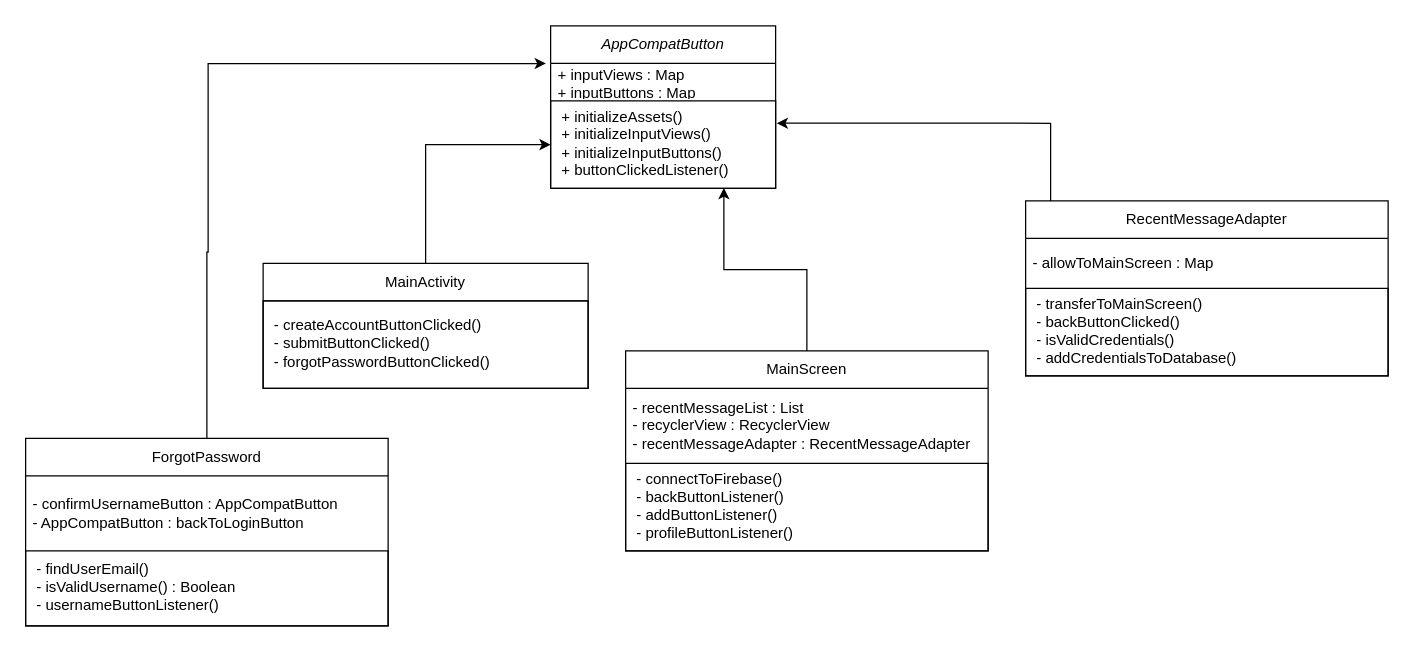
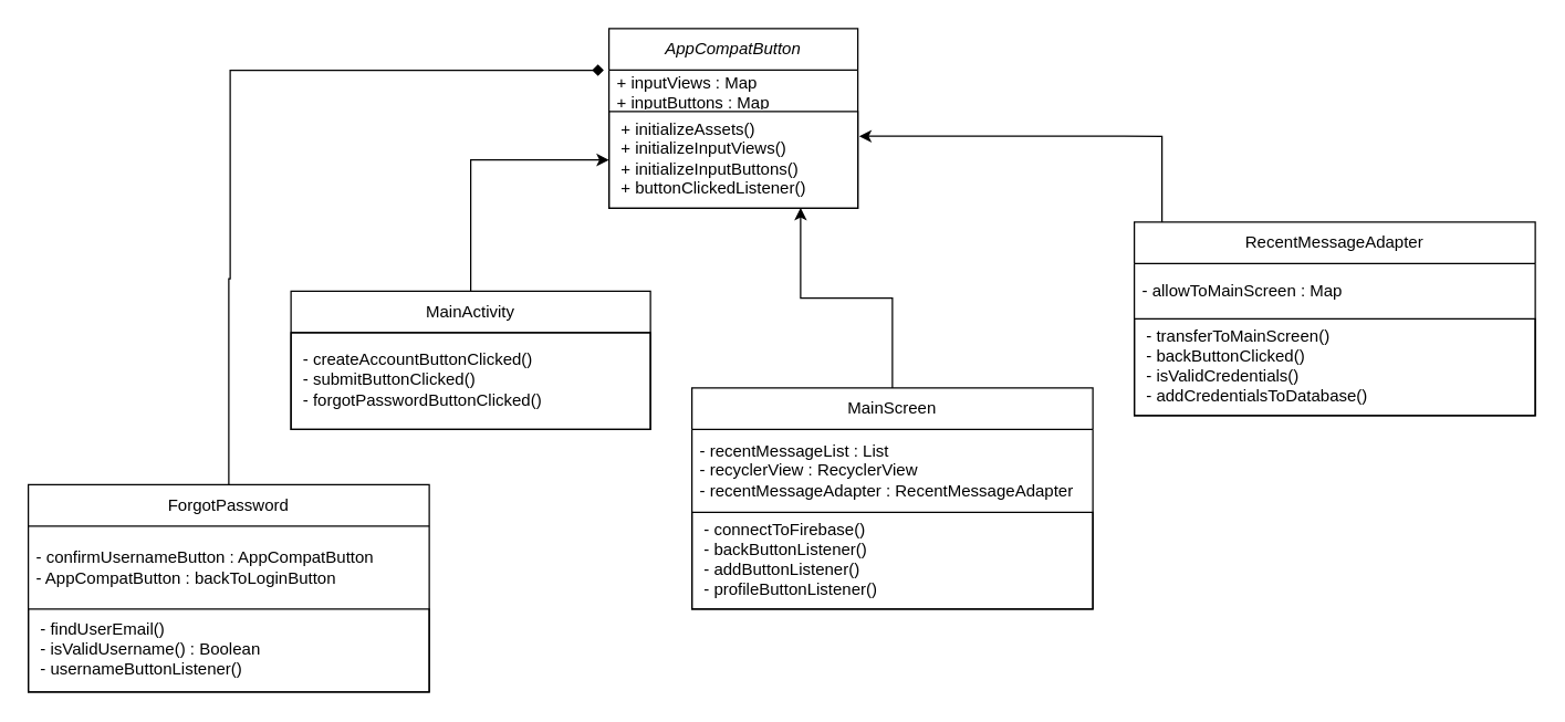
  <mxCell id="0" />
  <mxCell id="1" parent="0" />
  <mxCell id="2" value="&lt;i&gt;AppCompatButton&lt;/i&gt;" style="swimlane;fontStyle=0;childLayout=stackLayout;horizontal=1;startSize=30;horizontalStack=0;resizeParent=1;resizeParentMax=0;resizeLast=0;collapsible=1;marginBottom=0;whiteSpace=wrap;html=1;" vertex="1" parent="1"><mxGeometry x="440" y="20" width="180" height="130" as="geometry" /></mxCell>
  <mxCell id="3" value="+ inputViews : Map&lt;br&gt;+ inputButtons : Map" style="text;strokeColor=none;fillColor=none;align=left;verticalAlign=middle;spacingLeft=4;spacingRight=4;overflow=hidden;points=[[0,0.5],[1,0.5]];portConstraint=eastwest;rotatable=0;whiteSpace=wrap;html=1;" vertex="1" parent="2"><mxGeometry y="30" width="180" height="30" as="geometry" /></mxCell>
  <mxCell id="4" value="+ initializeAssets()&lt;br&gt;+ initializeInputViews()&lt;br style=&quot;--tw-border-spacing-x: 0; --tw-border-spacing-y: 0; --tw-translate-x: 0; --tw-translate-y: 0; --tw-rotate: 0; --tw-skew-x: 0; --tw-skew-y: 0; --tw-scale-x: 1; --tw-scale-y: 1; --tw-pan-x: ; --tw-pan-y: ; --tw-pinch-zoom: ; --tw-scroll-snap-strictness: proximity; --tw-gradient-from-position: ; --tw-gradient-via-position: ; --tw-gradient-to-position: ; --tw-ordinal: ; --tw-slashed-zero: ; --tw-numeric-figure: ; --tw-numeric-spacing: ; --tw-numeric-fraction: ; --tw-ring-inset: ; --tw-ring-offset-width: 0px; --tw-ring-offset-color: #fff; --tw-ring-color: rgb(59 130 246 / .5); --tw-ring-offset-shadow: 0 0 #0000; --tw-ring-shadow: 0 0 #0000; --tw-shadow: 0 0 #0000; --tw-shadow-colored: 0 0 #0000; --tw-blur: ; --tw-brightness: ; --tw-contrast: ; --tw-grayscale: ; --tw-hue-rotate: ; --tw-invert: ; --tw-saturate: ; --tw-sepia: ; --tw-drop-shadow: ; --tw-backdrop-blur: ; --tw-backdrop-brightness: ; --tw-backdrop-contrast: ; --tw-backdrop-grayscale: ; --tw-backdrop-hue-rotate: ; --tw-backdrop-invert: ; --tw-backdrop-opacity: ; --tw-backdrop-saturate: ; --tw-backdrop-sepia: ; border-color: var(--border-color);&quot;&gt;+ initializeInputButtons()&lt;br style=&quot;--tw-border-spacing-x: 0; --tw-border-spacing-y: 0; --tw-translate-x: 0; --tw-translate-y: 0; --tw-rotate: 0; --tw-skew-x: 0; --tw-skew-y: 0; --tw-scale-x: 1; --tw-scale-y: 1; --tw-pan-x: ; --tw-pan-y: ; --tw-pinch-zoom: ; --tw-scroll-snap-strictness: proximity; --tw-gradient-from-position: ; --tw-gradient-via-position: ; --tw-gradient-to-position: ; --tw-ordinal: ; --tw-slashed-zero: ; --tw-numeric-figure: ; --tw-numeric-spacing: ; --tw-numeric-fraction: ; --tw-ring-inset: ; --tw-ring-offset-width: 0px; --tw-ring-offset-color: #fff; --tw-ring-color: rgb(59 130 246 / .5); --tw-ring-offset-shadow: 0 0 #0000; --tw-ring-shadow: 0 0 #0000; --tw-shadow: 0 0 #0000; --tw-shadow-colored: 0 0 #0000; --tw-blur: ; --tw-brightness: ; --tw-contrast: ; --tw-grayscale: ; --tw-hue-rotate: ; --tw-invert: ; --tw-saturate: ; --tw-sepia: ; --tw-drop-shadow: ; --tw-backdrop-blur: ; --tw-backdrop-brightness: ; --tw-backdrop-contrast: ; --tw-backdrop-grayscale: ; --tw-backdrop-hue-rotate: ; --tw-backdrop-invert: ; --tw-backdrop-opacity: ; --tw-backdrop-saturate: ; --tw-backdrop-sepia: ; border-color: var(--border-color);&quot;&gt;+ buttonClickedListener()&amp;nbsp;" style="text;strokeColor=default;fillColor=none;align=left;verticalAlign=middle;spacingLeft=4;spacingRight=4;overflow=hidden;points=[[0,0.5],[1,0.5]];portConstraint=eastwest;rotatable=0;whiteSpace=wrap;html=1;spacing=5;spacingTop=0;spacingBottom=2;" vertex="1" parent="2"><mxGeometry y="60" width="180" height="70" as="geometry" /></mxCell>
  <mxCell id="5" style="edgeStyle=orthogonalEdgeStyle;rounded=0;orthogonalLoop=1;jettySize=auto;html=1;" edge="1" parent="1" source="6" target="4"><mxGeometry relative="1" as="geometry"><mxPoint x="460" y="150" as="targetPoint" /></mxGeometry></mxCell>
  <mxCell id="6" value="MainActivity" style="swimlane;fontStyle=0;childLayout=stackLayout;horizontal=1;startSize=30;horizontalStack=0;resizeParent=1;resizeParentMax=0;resizeLast=0;collapsible=1;marginBottom=0;whiteSpace=wrap;html=1;" vertex="1" parent="1"><mxGeometry x="210" y="210" width="260" height="100" as="geometry" /></mxCell>
  <mxCell id="7" value="- createAccountButtonClicked()&lt;br&gt;- submitButtonClicked()&lt;br&gt;- forgotPasswordButtonClicked()" style="text;strokeColor=default;fillColor=none;align=left;verticalAlign=middle;spacingLeft=4;spacingRight=4;overflow=hidden;points=[[0,0.5],[1,0.5]];portConstraint=eastwest;rotatable=0;whiteSpace=wrap;html=1;spacing=5;spacingTop=0;spacingBottom=2;" vertex="1" parent="6"><mxGeometry y="30" width="260" height="70" as="geometry" /></mxCell>
  <mxCell id="8" style="edgeStyle=orthogonalEdgeStyle;rounded=0;orthogonalLoop=1;jettySize=auto;html=1;entryX=0.77;entryY=0.995;entryDx=0;entryDy=0;entryPerimeter=0;" edge="1" parent="1" source="9" target="4"><mxGeometry relative="1" as="geometry"><mxPoint x="580" y="170" as="targetPoint" /></mxGeometry></mxCell>
  <mxCell id="9" value="MainScreen" style="swimlane;fontStyle=0;childLayout=stackLayout;horizontal=1;startSize=30;horizontalStack=0;resizeParent=1;resizeParentMax=0;resizeLast=0;collapsible=1;marginBottom=0;whiteSpace=wrap;html=1;" vertex="1" parent="1"><mxGeometry x="500" y="280" width="290" height="160" as="geometry" /></mxCell>
  <mxCell id="10" value="- recentMessageList : List&lt;br&gt;- recyclerView : RecyclerView&lt;br&gt;- recentMessageAdapter : RecentMessageAdapter" style="text;strokeColor=none;fillColor=none;align=left;verticalAlign=middle;spacingLeft=4;spacingRight=4;overflow=hidden;points=[[0,0.5],[1,0.5]];portConstraint=eastwest;rotatable=0;whiteSpace=wrap;html=1;" vertex="1" parent="9"><mxGeometry y="30" width="290" height="60" as="geometry" /></mxCell>
  <mxCell id="11" value="- connectToFirebase()&amp;nbsp;&lt;br&gt;- backButtonListener()&amp;nbsp;&lt;br&gt;- addButtonListener()&amp;nbsp;&lt;br&gt;- profileButtonListener()&amp;nbsp;&amp;nbsp;" style="text;strokeColor=default;fillColor=none;align=left;verticalAlign=middle;spacingLeft=4;spacingRight=4;overflow=hidden;points=[[0,0.5],[1,0.5]];portConstraint=eastwest;rotatable=0;whiteSpace=wrap;html=1;spacing=5;spacingTop=0;spacingBottom=2;" vertex="1" parent="9"><mxGeometry y="90" width="290" height="70" as="geometry" /></mxCell>
  <mxCell id="12" value="RecentMessageAdapter" style="swimlane;fontStyle=0;childLayout=stackLayout;horizontal=1;startSize=30;horizontalStack=0;resizeParent=1;resizeParentMax=0;resizeLast=0;collapsible=1;marginBottom=0;whiteSpace=wrap;html=1;" vertex="1" parent="1"><mxGeometry x="820" y="160" width="290" height="140" as="geometry" /></mxCell>
  <mxCell id="13" value="- allowToMainScreen : Map" style="text;strokeColor=none;fillColor=none;align=left;verticalAlign=middle;spacingLeft=4;spacingRight=4;overflow=hidden;points=[[0,0.5],[1,0.5]];portConstraint=eastwest;rotatable=0;whiteSpace=wrap;html=1;" vertex="1" parent="12"><mxGeometry y="30" width="290" height="40" as="geometry" /></mxCell>
  <mxCell id="14" value="- transferToMainScreen()&amp;nbsp;&lt;br&gt;- backButtonClicked()&amp;nbsp;&lt;br&gt;- isValidCredentials()&amp;nbsp;&lt;br&gt;- addCredentialsToDatabase()&amp;nbsp;" style="text;strokeColor=default;fillColor=none;align=left;verticalAlign=middle;spacingLeft=4;spacingRight=4;overflow=hidden;points=[[0,0.5],[1,0.5]];portConstraint=eastwest;rotatable=0;whiteSpace=wrap;html=1;spacing=5;spacingTop=0;spacingBottom=2;" vertex="1" parent="12"><mxGeometry y="70" width="290" height="70" as="geometry" /></mxCell>
  <mxCell id="15" style="edgeStyle=orthogonalEdgeStyle;rounded=0;orthogonalLoop=1;jettySize=auto;html=1;entryX=1.005;entryY=0.255;entryDx=0;entryDy=0;entryPerimeter=0;" edge="1" parent="1" source="12" target="4"><mxGeometry relative="1" as="geometry"><Array as="points"><mxPoint x="840" y="98" /></Array></mxGeometry></mxCell>
- <mxCell id="16" style="edgeStyle=orthogonalEdgeStyle;rounded=0;orthogonalLoop=1;jettySize=auto;html=1;entryX=-0.021;entryY=0.005;entryDx=0;entryDy=0;entryPerimeter=0;" edge="1" parent="1" source="17" target="3"><mxGeometry relative="1" as="geometry"><mxPoint x="165" y="50" as="targetPoint" /><Array as="points"><mxPoint x="165" y="201" /><mxPoint x="166" y="201" /><mxPoint x="166" y="50" /></Array></mxGeometry></mxCell>
+ <mxCell id="16" style="edgeStyle=orthogonalEdgeStyle;rounded=0;orthogonalLoop=1;jettySize=auto;html=1;entryX=-0.021;entryY=0.005;entryDx=0;entryDy=0;entryPerimeter=0;endArrow=diamond;" edge="1" parent="1" source="17" target="3"><mxGeometry relative="1" as="geometry"><mxPoint x="165" y="50" as="targetPoint" /><Array as="points"><mxPoint x="165" y="201" /><mxPoint x="166" y="201" /><mxPoint x="166" y="50" /></Array></mxGeometry></mxCell>
  <mxCell id="17" value="ForgotPassword" style="swimlane;fontStyle=0;childLayout=stackLayout;horizontal=1;startSize=30;horizontalStack=0;resizeParent=1;resizeParentMax=0;resizeLast=0;collapsible=1;marginBottom=0;whiteSpace=wrap;html=1;" vertex="1" parent="1"><mxGeometry x="20" y="350" width="290" height="150" as="geometry" /></mxCell>
  <mxCell id="18" value="- confirmUsernameButton : AppCompatButton&lt;br&gt;- AppCompatButton : backToLoginButton" style="text;strokeColor=none;fillColor=none;align=left;verticalAlign=middle;spacingLeft=4;spacingRight=4;overflow=hidden;points=[[0,0.5],[1,0.5]];portConstraint=eastwest;rotatable=0;whiteSpace=wrap;html=1;" vertex="1" parent="17"><mxGeometry y="30" width="290" height="60" as="geometry" /></mxCell>
  <mxCell id="19" value="- findUserEmail()&amp;nbsp;&lt;br&gt;- isValidUsername() : Boolean&lt;br&gt;- usernameButtonListener()&amp;nbsp;" style="text;strokeColor=default;fillColor=none;align=left;verticalAlign=middle;spacingLeft=4;spacingRight=4;overflow=hidden;points=[[0,0.5],[1,0.5]];portConstraint=eastwest;rotatable=0;whiteSpace=wrap;html=1;spacing=5;spacingTop=0;spacingBottom=2;" vertex="1" parent="17"><mxGeometry y="90" width="290" height="60" as="geometry" /></mxCell>
